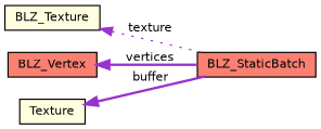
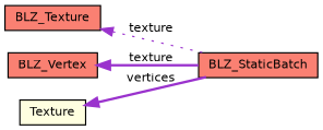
  digraph {
    rankdir=LR
    node [color=black fillcolor=salmon fontname=Helvetica fontsize=10 shape=record style=filled]
    edge [color=darkorchid3 dir=back fontname=Helvetica fontsize=10 labelfontname=Helvetica labelfontsize=10 style=bold]
    n1 [fontcolor=black height=0.2 label=BLZ_StaticBatch width=0.4]
-   n2 [fillcolor=lightyellow height=0.2 label=BLZ_Texture width=0.4]
+   n2 [height=0.2 label=BLZ_Texture width=0.4]
    n3 [height=0.2 label=BLZ_Vertex width=0.4]
    n4 [fillcolor=lightyellow height=0.2 label=Texture width=0.4]
    n2 -> n1 [label=" texture" style=dotted]
-   n3 -> n1 [label=" vertices"]
-   n4 -> n1 [label=" buffer"]
+   n3 -> n1 [label=" texture"]
+   n4 -> n1 [label=" vertices"]
  }
